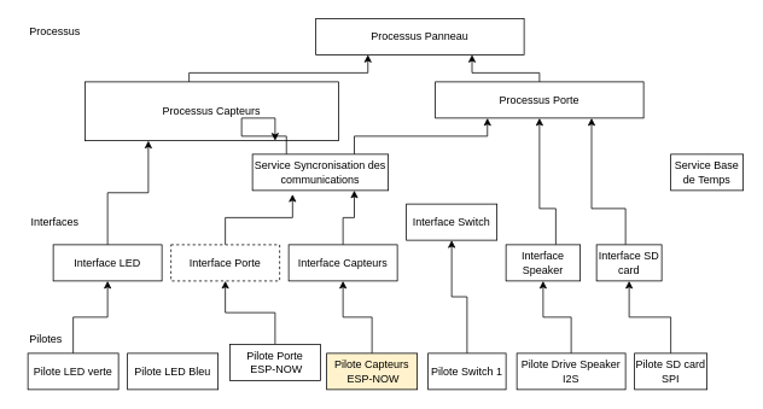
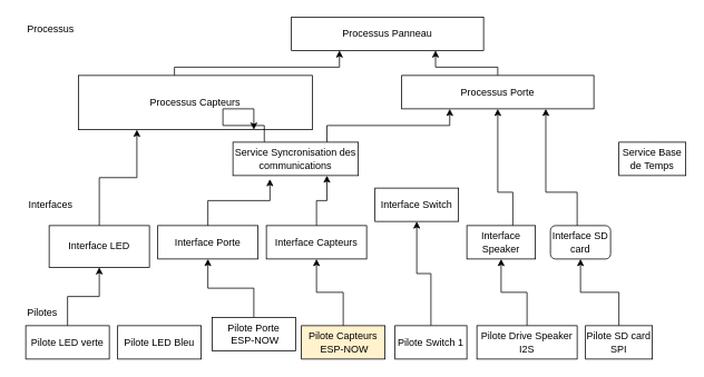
  <mxCell id="0" />
  <mxCell id="1" parent="0" />
  <mxCell id="2" value="Pilote LED Bleu" style="rounded=0;whiteSpace=wrap;html=1;" vertex="1" parent="1"><mxGeometry x="140" y="390" width="100" height="40" as="geometry" /></mxCell>
  <mxCell id="3" style="edgeStyle=orthogonalEdgeStyle;rounded=0;orthogonalLoop=1;jettySize=auto;html=1;entryX=0.5;entryY=1;entryDx=0;entryDy=0;" edge="1" parent="1" source="4" target="18"><mxGeometry relative="1" as="geometry" /></mxCell>
  <mxCell id="4" value="Pilote Porte&lt;br&gt;&amp;nbsp;ESP-NOW" style="rounded=0;whiteSpace=wrap;html=1;" vertex="1" parent="1"><mxGeometry x="253" y="380" width="100" height="40" as="geometry" /></mxCell>
  <mxCell id="5" style="edgeStyle=orthogonalEdgeStyle;rounded=0;orthogonalLoop=1;jettySize=auto;html=1;entryX=0.5;entryY=1;entryDx=0;entryDy=0;" edge="1" parent="1" source="6" target="20"><mxGeometry relative="1" as="geometry" /></mxCell>
  <mxCell id="6" value="Pilote Capteurs&lt;br&gt;&amp;nbsp;ESP-NOW" style="rounded=0;whiteSpace=wrap;html=1;fillColor=#fff2cc;" vertex="1" parent="1"><mxGeometry x="360" y="390" width="100" height="40" as="geometry" /></mxCell>
  <mxCell id="7" style="edgeStyle=orthogonalEdgeStyle;rounded=0;orthogonalLoop=1;jettySize=auto;html=1;entryX=0.5;entryY=1;entryDx=0;entryDy=0;" edge="1" parent="1" source="8" target="23"><mxGeometry relative="1" as="geometry" /></mxCell>
  <mxCell id="8" value="Pilote Drive Speaker&lt;br&gt;I2S" style="rounded=0;whiteSpace=wrap;html=1;" vertex="1" parent="1"><mxGeometry x="570" y="390" width="120" height="40" as="geometry" /></mxCell>
  <mxCell id="9" style="edgeStyle=orthogonalEdgeStyle;rounded=0;orthogonalLoop=1;jettySize=auto;html=1;entryX=0.5;entryY=1;entryDx=0;entryDy=0;" edge="1" parent="1" source="10" target="21"><mxGeometry relative="1" as="geometry" /></mxCell>
  <mxCell id="10" value="Pilote Switch 1" style="rounded=0;whiteSpace=wrap;html=1;" vertex="1" parent="1"><mxGeometry x="472" y="390" width="86" height="40" as="geometry" /></mxCell>
  <mxCell id="11" style="edgeStyle=orthogonalEdgeStyle;rounded=0;orthogonalLoop=1;jettySize=auto;html=1;entryX=0.5;entryY=1;entryDx=0;entryDy=0;" edge="1" parent="1" source="12" target="25"><mxGeometry relative="1" as="geometry" /></mxCell>
  <mxCell id="12" value="Pilote SD card&lt;br&gt;SPI" style="rounded=0;whiteSpace=wrap;html=1;" vertex="1" parent="1"><mxGeometry x="700" y="390" width="80" height="40" as="geometry" /></mxCell>
  <mxCell id="13" value="Pilotes" style="text;html=1;strokeColor=none;fillColor=none;align=center;verticalAlign=middle;whiteSpace=wrap;rounded=0;" vertex="1" parent="1"><mxGeometry x="20" y="360" width="60" height="30" as="geometry" /></mxCell>
  <mxCell id="14" value="Interfaces" style="text;html=1;strokeColor=none;fillColor=none;align=center;verticalAlign=middle;whiteSpace=wrap;rounded=0;" vertex="1" parent="1"><mxGeometry x="30" y="230" width="60" height="30" as="geometry" /></mxCell>
  <mxCell id="15" style="edgeStyle=orthogonalEdgeStyle;rounded=0;orthogonalLoop=1;jettySize=auto;html=1;entryX=0.25;entryY=1;entryDx=0;entryDy=0;" edge="1" parent="1" source="16" target="29"><mxGeometry relative="1" as="geometry" /></mxCell>
- <mxCell id="16" value="Interface LED" style="rounded=0;whiteSpace=wrap;html=1;" vertex="1" parent="1"><mxGeometry x="58" y="270" width="120" height="40" as="geometry" /></mxCell>
+ <mxCell id="16" value="Interface LED" style="rounded=0;whiteSpace=wrap;html=1;" vertex="1" parent="1"><mxGeometry x="58" y="270" width="120" height="50" as="geometry" /></mxCell>
  <mxCell id="17" style="edgeStyle=orthogonalEdgeStyle;rounded=0;orthogonalLoop=1;jettySize=auto;html=1;entryX=0.295;entryY=1.106;entryDx=0;entryDy=0;entryPerimeter=0;" edge="1" parent="1" source="18" target="32"><mxGeometry relative="1" as="geometry" /></mxCell>
- <mxCell id="18" value="Interface Porte" style="rounded=0;whiteSpace=wrap;html=1;dashed=1;" vertex="1" parent="1"><mxGeometry x="188" y="270" width="120" height="40" as="geometry" /></mxCell>
+ <mxCell id="18" value="Interface Porte" style="rounded=0;whiteSpace=wrap;html=1;" vertex="1" parent="1"><mxGeometry x="188" y="270" width="120" height="40" as="geometry" /></mxCell>
  <mxCell id="19" style="edgeStyle=orthogonalEdgeStyle;rounded=0;orthogonalLoop=1;jettySize=auto;html=1;entryX=0.75;entryY=1;entryDx=0;entryDy=0;" edge="1" parent="1" source="20" target="32"><mxGeometry relative="1" as="geometry" /></mxCell>
  <mxCell id="20" value="Interface Capteurs" style="rounded=0;whiteSpace=wrap;html=1;" vertex="1" parent="1"><mxGeometry x="318" y="270" width="120" height="40" as="geometry" /></mxCell>
  <mxCell id="21" value="Interface Switch" style="rounded=0;whiteSpace=wrap;html=1;" vertex="1" parent="1"><mxGeometry x="448" y="225" width="100" height="40" as="geometry" /></mxCell>
  <mxCell id="22" style="edgeStyle=orthogonalEdgeStyle;rounded=0;orthogonalLoop=1;jettySize=auto;html=1;entryX=0.5;entryY=1;entryDx=0;entryDy=0;" edge="1" parent="1" source="23" target="34"><mxGeometry relative="1" as="geometry"><Array as="points"><mxPoint x="613" y="230" /><mxPoint x="595" y="230" /></Array></mxGeometry></mxCell>
  <mxCell id="23" value="Interface Speaker" style="rounded=0;whiteSpace=wrap;html=1;" vertex="1" parent="1"><mxGeometry x="558" y="270" width="82" height="40" as="geometry" /></mxCell>
  <mxCell id="24" style="edgeStyle=orthogonalEdgeStyle;rounded=0;orthogonalLoop=1;jettySize=auto;html=1;entryX=0.75;entryY=1;entryDx=0;entryDy=0;" edge="1" parent="1" source="25" target="34"><mxGeometry relative="1" as="geometry"><Array as="points"><mxPoint x="690" y="230" /><mxPoint x="652" y="230" /></Array></mxGeometry></mxCell>
- <mxCell id="25" value="Interface SD card" style="rounded=0;whiteSpace=wrap;html=1;" vertex="1" parent="1"><mxGeometry x="658" y="270" width="72" height="40" as="geometry" /></mxCell>
+ <mxCell id="25" value="Interface SD card" style="whiteSpace=wrap;html=1;rounded=1;" vertex="1" parent="1"><mxGeometry x="658" y="270" width="72" height="40" as="geometry" /></mxCell>
  <mxCell id="26" value="Processus" style="text;html=1;strokeColor=none;fillColor=none;align=center;verticalAlign=middle;whiteSpace=wrap;rounded=0;" vertex="1" parent="1"><mxGeometry x="30" y="20" width="60" height="30" as="geometry" /></mxCell>
  <mxCell id="27" value="Processus Panneau" style="rounded=0;whiteSpace=wrap;html=1;" vertex="1" parent="1"><mxGeometry x="348" y="20" width="230" height="40" as="geometry" /></mxCell>
  <mxCell id="28" style="edgeStyle=orthogonalEdgeStyle;rounded=0;orthogonalLoop=1;jettySize=auto;html=1;entryX=0.25;entryY=1;entryDx=0;entryDy=0;" edge="1" parent="1" source="29" target="27"><mxGeometry relative="1" as="geometry"><Array as="points"><mxPoint x="208" y="80" /><mxPoint x="406" y="80" /></Array></mxGeometry></mxCell>
  <mxCell id="29" value="Processus Capteurs" style="rounded=0;whiteSpace=wrap;html=1;" vertex="1" parent="1"><mxGeometry x="93" y="90" width="280" height="65" as="geometry" /></mxCell>
  <mxCell id="30" style="edgeStyle=orthogonalEdgeStyle;rounded=0;orthogonalLoop=1;jettySize=auto;html=1;exitX=0.25;exitY=0;exitDx=0;exitDy=0;entryX=0.75;entryY=1;entryDx=0;entryDy=0;" edge="1" parent="1" source="32" target="29"><mxGeometry relative="1" as="geometry"><mxPoint x="281" y="40" as="targetPoint" /><Array as="points"><mxPoint x="316" y="150" /><mxPoint x="266" y="150" /><mxPoint x="266" y="130" /></Array></mxGeometry></mxCell>
  <mxCell id="31" style="edgeStyle=orthogonalEdgeStyle;rounded=0;orthogonalLoop=1;jettySize=auto;html=1;entryX=0.25;entryY=1;entryDx=0;entryDy=0;exitX=0.75;exitY=0;exitDx=0;exitDy=0;" edge="1" parent="1" source="32" target="34"><mxGeometry relative="1" as="geometry"><Array as="points"><mxPoint x="391" y="150" /><mxPoint x="538" y="150" /></Array></mxGeometry></mxCell>
  <mxCell id="32" value="Service Syncronisation des communications" style="rounded=0;whiteSpace=wrap;html=1;" vertex="1" parent="1"><mxGeometry x="278" y="170" width="150" height="40" as="geometry" /></mxCell>
  <mxCell id="33" style="edgeStyle=orthogonalEdgeStyle;rounded=0;orthogonalLoop=1;jettySize=auto;html=1;entryX=0.75;entryY=1;entryDx=0;entryDy=0;" edge="1" parent="1" source="34" target="27"><mxGeometry relative="1" as="geometry"><Array as="points"><mxPoint x="595" y="80" /><mxPoint x="521" y="80" /></Array></mxGeometry></mxCell>
  <mxCell id="34" value="Processus Porte" style="rounded=0;whiteSpace=wrap;html=1;" vertex="1" parent="1"><mxGeometry x="480" y="90" width="230" height="40" as="geometry" /></mxCell>
  <mxCell id="35" style="edgeStyle=orthogonalEdgeStyle;rounded=0;orthogonalLoop=1;jettySize=auto;html=1;entryX=0.5;entryY=1;entryDx=0;entryDy=0;" edge="1" parent="1" source="36" target="16"><mxGeometry relative="1" as="geometry" /></mxCell>
  <mxCell id="36" value="Pilote LED verte" style="rounded=0;whiteSpace=wrap;html=1;" vertex="1" parent="1"><mxGeometry x="30" y="390" width="100" height="40" as="geometry" /></mxCell>
  <mxCell id="37" style="edgeStyle=orthogonalEdgeStyle;rounded=0;orthogonalLoop=1;jettySize=auto;html=1;exitX=0.5;exitY=0;exitDx=0;exitDy=0;" edge="1" parent="1" source="38"><mxGeometry relative="1" as="geometry"><mxPoint x="780" y="180" as="targetPoint" /></mxGeometry></mxCell>
  <mxCell id="38" value="Service Base de Temps" style="rounded=0;whiteSpace=wrap;html=1;" vertex="1" parent="1"><mxGeometry x="740" y="170" width="80" height="40" as="geometry" /></mxCell>
